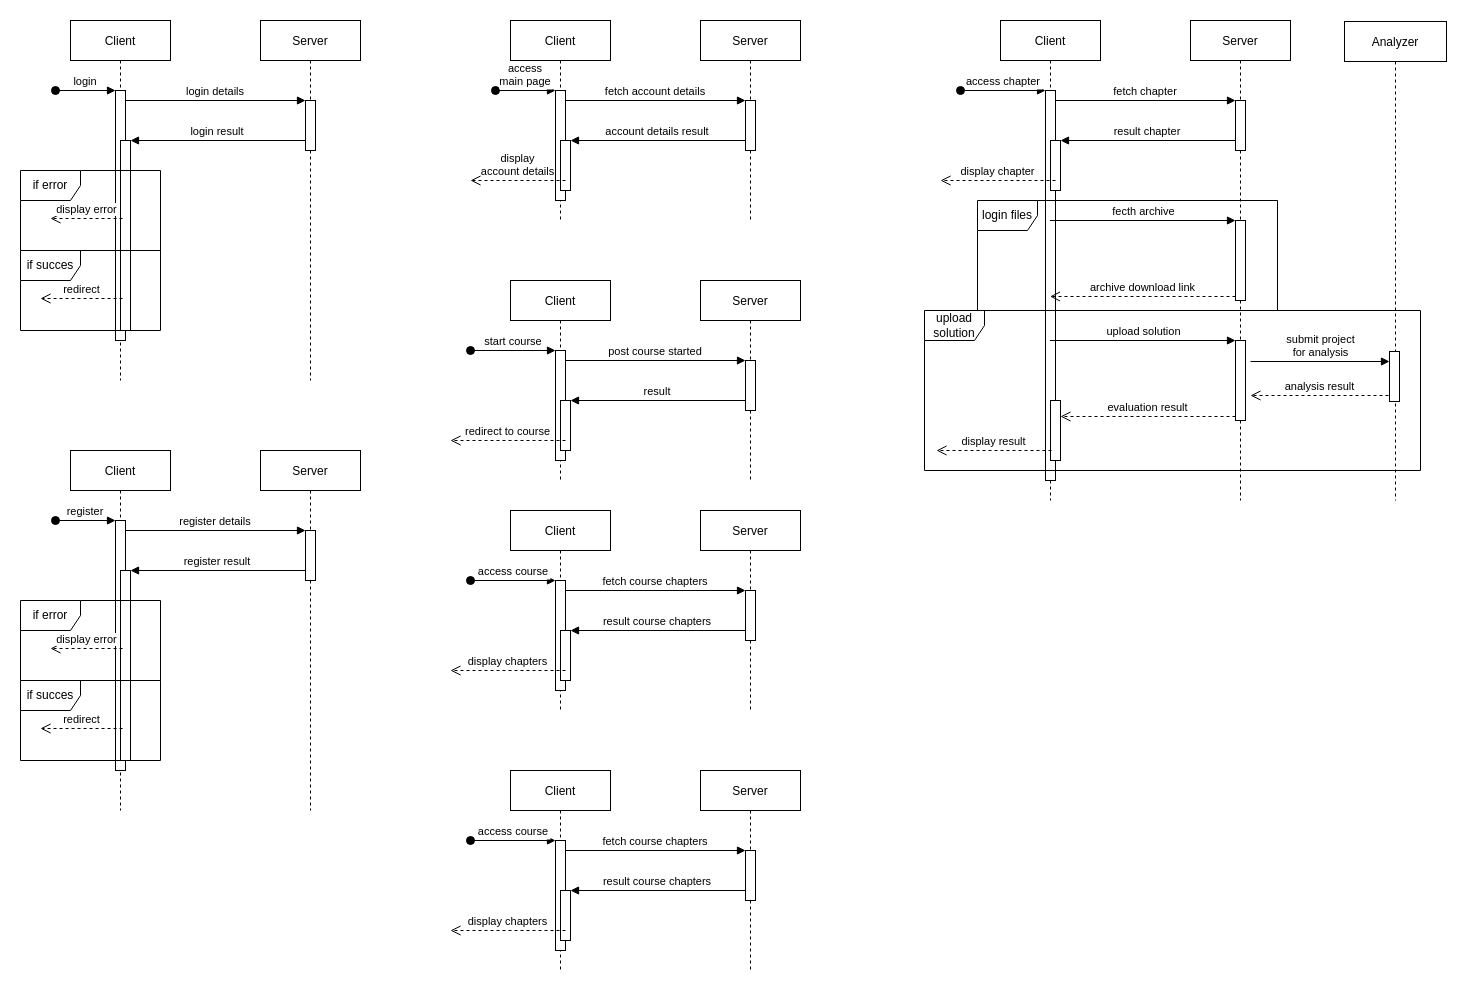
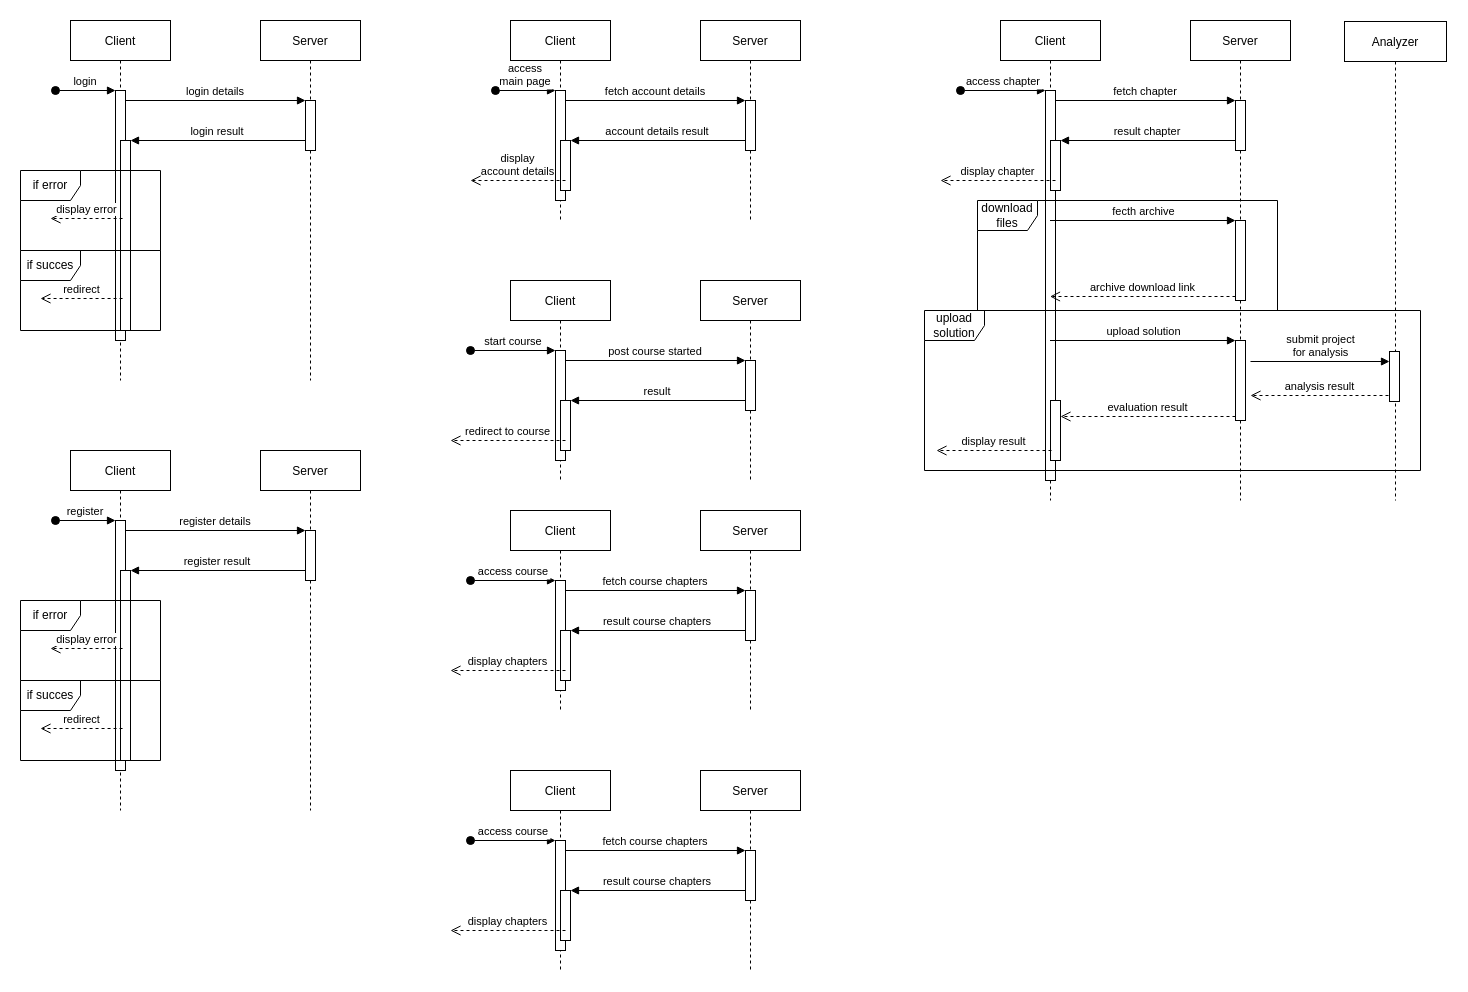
  <mxCell id="0" />
  <mxCell id="1" parent="0" />
  <mxCell id="2" value="Client" style="shape=umlLifeline;perimeter=lifelinePerimeter;container=1;collapsible=0;recursiveResize=0;rounded=0;shadow=0;strokeWidth=1;" parent="1" vertex="1"><mxGeometry x="70" y="20" width="100" height="360" as="geometry" /></mxCell>
  <mxCell id="3" value="" style="points=[];perimeter=orthogonalPerimeter;rounded=0;shadow=0;strokeWidth=1;" parent="2" vertex="1"><mxGeometry x="45" y="70" width="10" height="250" as="geometry" /></mxCell>
  <mxCell id="4" value="login" style="verticalAlign=bottom;startArrow=oval;endArrow=block;startSize=8;shadow=0;strokeWidth=1;" parent="2" target="3" edge="1"><mxGeometry relative="1" as="geometry"><mxPoint x="-15" y="70" as="sourcePoint" /></mxGeometry></mxCell>
  <mxCell id="5" value="" style="points=[];perimeter=orthogonalPerimeter;rounded=0;shadow=0;strokeWidth=1;" parent="2" vertex="1"><mxGeometry x="50" y="120" width="10" height="190" as="geometry" /></mxCell>
  <mxCell id="6" value="if error" style="shape=umlFrame;whiteSpace=wrap;html=1;" vertex="1" parent="2"><mxGeometry x="-50" y="150" width="140" height="80" as="geometry" /></mxCell>
  <mxCell id="7" value="display error" style="html=1;verticalAlign=bottom;endArrow=open;dashed=1;endSize=8;rounded=0;exitX=0.729;exitY=0.6;exitDx=0;exitDy=0;exitPerimeter=0;" edge="1" parent="2" source="6"><mxGeometry relative="1" as="geometry"><mxPoint x="70" y="630" as="sourcePoint" /><mxPoint x="-20" y="198" as="targetPoint" /></mxGeometry></mxCell>
  <mxCell id="8" value="if succes" style="shape=umlFrame;whiteSpace=wrap;html=1;" vertex="1" parent="2"><mxGeometry x="-50" y="230" width="140" height="80" as="geometry" /></mxCell>
  <mxCell id="9" value="redirect" style="html=1;verticalAlign=bottom;endArrow=open;dashed=1;endSize=8;rounded=0;exitX=0.729;exitY=0.6;exitDx=0;exitDy=0;exitPerimeter=0;" edge="1" parent="2" source="8"><mxGeometry relative="1" as="geometry"><mxPoint x="-50" y="630" as="sourcePoint" /><mxPoint x="-30" y="278" as="targetPoint" /></mxGeometry></mxCell>
  <mxCell id="10" value="Server" style="shape=umlLifeline;perimeter=lifelinePerimeter;container=1;collapsible=0;recursiveResize=0;rounded=0;shadow=0;strokeWidth=1;" parent="1" vertex="1"><mxGeometry x="260" y="20" width="100" height="360" as="geometry" /></mxCell>
  <mxCell id="11" value="" style="points=[];perimeter=orthogonalPerimeter;rounded=0;shadow=0;strokeWidth=1;" parent="10" vertex="1"><mxGeometry x="45" y="80" width="10" height="50" as="geometry" /></mxCell>
  <mxCell id="12" value="login details" style="verticalAlign=bottom;endArrow=block;entryX=0;entryY=0;shadow=0;strokeWidth=1;" parent="1" source="3" target="11" edge="1"><mxGeometry relative="1" as="geometry"><mxPoint x="235" y="100" as="sourcePoint" /></mxGeometry></mxCell>
  <mxCell id="13" value="login result" style="verticalAlign=bottom;endArrow=block;entryX=1;entryY=0;shadow=0;strokeWidth=1;" parent="1" source="11" target="5" edge="1"><mxGeometry relative="1" as="geometry"><mxPoint x="200" y="140" as="sourcePoint" /></mxGeometry></mxCell>
  <mxCell id="14" value="Client" style="shape=umlLifeline;perimeter=lifelinePerimeter;container=1;collapsible=0;recursiveResize=0;rounded=0;shadow=0;strokeWidth=1;" vertex="1" parent="1"><mxGeometry x="70" y="450" width="100" height="360" as="geometry" /></mxCell>
  <mxCell id="15" value="" style="points=[];perimeter=orthogonalPerimeter;rounded=0;shadow=0;strokeWidth=1;" vertex="1" parent="14"><mxGeometry x="45" y="70" width="10" height="250" as="geometry" /></mxCell>
  <mxCell id="16" value="register" style="verticalAlign=bottom;startArrow=oval;endArrow=block;startSize=8;shadow=0;strokeWidth=1;" edge="1" parent="14" target="15"><mxGeometry relative="1" as="geometry"><mxPoint x="-15" y="70" as="sourcePoint" /></mxGeometry></mxCell>
  <mxCell id="17" value="" style="points=[];perimeter=orthogonalPerimeter;rounded=0;shadow=0;strokeWidth=1;" vertex="1" parent="14"><mxGeometry x="50" y="120" width="10" height="190" as="geometry" /></mxCell>
  <mxCell id="18" value="if error" style="shape=umlFrame;whiteSpace=wrap;html=1;" vertex="1" parent="14"><mxGeometry x="-50" y="150" width="140" height="80" as="geometry" /></mxCell>
  <mxCell id="19" value="display error" style="html=1;verticalAlign=bottom;endArrow=open;dashed=1;endSize=8;rounded=0;exitX=0.729;exitY=0.6;exitDx=0;exitDy=0;exitPerimeter=0;" edge="1" parent="14" source="18"><mxGeometry relative="1" as="geometry"><mxPoint x="70" y="630" as="sourcePoint" /><mxPoint x="-20" y="198" as="targetPoint" /></mxGeometry></mxCell>
  <mxCell id="20" value="if succes" style="shape=umlFrame;whiteSpace=wrap;html=1;" vertex="1" parent="14"><mxGeometry x="-50" y="230" width="140" height="80" as="geometry" /></mxCell>
  <mxCell id="21" value="redirect" style="html=1;verticalAlign=bottom;endArrow=open;dashed=1;endSize=8;rounded=0;exitX=0.729;exitY=0.6;exitDx=0;exitDy=0;exitPerimeter=0;" edge="1" parent="14" source="20"><mxGeometry relative="1" as="geometry"><mxPoint x="-50" y="630" as="sourcePoint" /><mxPoint x="-30" y="278" as="targetPoint" /></mxGeometry></mxCell>
  <mxCell id="22" value="Server" style="shape=umlLifeline;perimeter=lifelinePerimeter;container=1;collapsible=0;recursiveResize=0;rounded=0;shadow=0;strokeWidth=1;" vertex="1" parent="1"><mxGeometry x="260" y="450" width="100" height="360" as="geometry" /></mxCell>
  <mxCell id="23" value="" style="points=[];perimeter=orthogonalPerimeter;rounded=0;shadow=0;strokeWidth=1;" vertex="1" parent="22"><mxGeometry x="45" y="80" width="10" height="50" as="geometry" /></mxCell>
  <mxCell id="24" value="register details" style="verticalAlign=bottom;endArrow=block;entryX=0;entryY=0;shadow=0;strokeWidth=1;" edge="1" parent="1" source="15" target="23"><mxGeometry relative="1" as="geometry"><mxPoint x="235" y="530" as="sourcePoint" /></mxGeometry></mxCell>
  <mxCell id="25" value="register result" style="verticalAlign=bottom;endArrow=block;entryX=1;entryY=0;shadow=0;strokeWidth=1;" edge="1" parent="1" source="23" target="17"><mxGeometry relative="1" as="geometry"><mxPoint x="200" y="570" as="sourcePoint" /></mxGeometry></mxCell>
  <mxCell id="26" value="Client" style="shape=umlLifeline;perimeter=lifelinePerimeter;container=1;collapsible=0;recursiveResize=0;rounded=0;shadow=0;strokeWidth=1;" vertex="1" parent="1"><mxGeometry x="510" y="20" width="100" height="200" as="geometry" /></mxCell>
  <mxCell id="27" value="" style="points=[];perimeter=orthogonalPerimeter;rounded=0;shadow=0;strokeWidth=1;" vertex="1" parent="26"><mxGeometry x="45" y="70" width="10" height="110" as="geometry" /></mxCell>
  <mxCell id="28" value="access&#10;main page" style="verticalAlign=bottom;startArrow=oval;endArrow=block;startSize=8;shadow=0;strokeWidth=1;" edge="1" parent="26" target="27"><mxGeometry relative="1" as="geometry"><mxPoint x="-15" y="70" as="sourcePoint" /></mxGeometry></mxCell>
  <mxCell id="29" value="" style="points=[];perimeter=orthogonalPerimeter;rounded=0;shadow=0;strokeWidth=1;" vertex="1" parent="26"><mxGeometry x="50" y="120" width="10" height="50" as="geometry" /></mxCell>
  <mxCell id="30" value="display&lt;br&gt;account details" style="html=1;verticalAlign=bottom;endArrow=open;dashed=1;endSize=8;rounded=0;exitX=0.729;exitY=0.6;exitDx=0;exitDy=0;exitPerimeter=0;" edge="1" parent="26"><mxGeometry relative="1" as="geometry"><mxPoint x="55.0" y="160" as="sourcePoint" /><mxPoint x="-40" y="160" as="targetPoint" /></mxGeometry></mxCell>
  <mxCell id="31" value="Server" style="shape=umlLifeline;perimeter=lifelinePerimeter;container=1;collapsible=0;recursiveResize=0;rounded=0;shadow=0;strokeWidth=1;" vertex="1" parent="1"><mxGeometry x="700" y="20" width="100" height="200" as="geometry" /></mxCell>
  <mxCell id="32" value="" style="points=[];perimeter=orthogonalPerimeter;rounded=0;shadow=0;strokeWidth=1;" vertex="1" parent="31"><mxGeometry x="45" y="80" width="10" height="50" as="geometry" /></mxCell>
  <mxCell id="33" value="fetch account details" style="verticalAlign=bottom;endArrow=block;entryX=0;entryY=0;shadow=0;strokeWidth=1;" edge="1" parent="1" source="27" target="32"><mxGeometry relative="1" as="geometry"><mxPoint x="675" y="100" as="sourcePoint" /></mxGeometry></mxCell>
  <mxCell id="34" value="account details result" style="verticalAlign=bottom;endArrow=block;entryX=1;entryY=0;shadow=0;strokeWidth=1;" edge="1" parent="1" source="32" target="29"><mxGeometry relative="1" as="geometry"><mxPoint x="640" y="140" as="sourcePoint" /></mxGeometry></mxCell>
  <mxCell id="35" value="Client" style="shape=umlLifeline;perimeter=lifelinePerimeter;container=1;collapsible=0;recursiveResize=0;rounded=0;shadow=0;strokeWidth=1;" vertex="1" parent="1"><mxGeometry x="510" y="280" width="100" height="200" as="geometry" /></mxCell>
  <mxCell id="36" value="" style="points=[];perimeter=orthogonalPerimeter;rounded=0;shadow=0;strokeWidth=1;" vertex="1" parent="35"><mxGeometry x="45" y="70" width="10" height="110" as="geometry" /></mxCell>
  <mxCell id="37" value="start course" style="verticalAlign=bottom;startArrow=oval;endArrow=block;startSize=8;shadow=0;strokeWidth=1;" edge="1" parent="35" target="36"><mxGeometry relative="1" as="geometry"><mxPoint x="-40" y="70" as="sourcePoint" /></mxGeometry></mxCell>
  <mxCell id="38" value="" style="points=[];perimeter=orthogonalPerimeter;rounded=0;shadow=0;strokeWidth=1;" vertex="1" parent="35"><mxGeometry x="50" y="120" width="10" height="50" as="geometry" /></mxCell>
  <mxCell id="39" value="redirect to course" style="html=1;verticalAlign=bottom;endArrow=open;dashed=1;endSize=8;rounded=0;exitX=0.729;exitY=0.6;exitDx=0;exitDy=0;exitPerimeter=0;" edge="1" parent="35"><mxGeometry relative="1" as="geometry"><mxPoint x="55.0" y="160" as="sourcePoint" /><mxPoint x="-60" y="160" as="targetPoint" /></mxGeometry></mxCell>
  <mxCell id="40" value="Server" style="shape=umlLifeline;perimeter=lifelinePerimeter;container=1;collapsible=0;recursiveResize=0;rounded=0;shadow=0;strokeWidth=1;" vertex="1" parent="1"><mxGeometry x="700" y="280" width="100" height="200" as="geometry" /></mxCell>
  <mxCell id="41" value="" style="points=[];perimeter=orthogonalPerimeter;rounded=0;shadow=0;strokeWidth=1;" vertex="1" parent="40"><mxGeometry x="45" y="80" width="10" height="50" as="geometry" /></mxCell>
  <mxCell id="42" value="post course started" style="verticalAlign=bottom;endArrow=block;entryX=0;entryY=0;shadow=0;strokeWidth=1;" edge="1" parent="1" source="36" target="41"><mxGeometry relative="1" as="geometry"><mxPoint x="675" y="360" as="sourcePoint" /></mxGeometry></mxCell>
  <mxCell id="43" value="result" style="verticalAlign=bottom;endArrow=block;entryX=1;entryY=0;shadow=0;strokeWidth=1;" edge="1" parent="1" source="41" target="38"><mxGeometry relative="1" as="geometry"><mxPoint x="640" y="400" as="sourcePoint" /></mxGeometry></mxCell>
  <mxCell id="44" value="Client" style="shape=umlLifeline;perimeter=lifelinePerimeter;container=1;collapsible=0;recursiveResize=0;rounded=0;shadow=0;strokeWidth=1;" vertex="1" parent="1"><mxGeometry x="510" y="510" width="100" height="200" as="geometry" /></mxCell>
  <mxCell id="45" value="" style="points=[];perimeter=orthogonalPerimeter;rounded=0;shadow=0;strokeWidth=1;" vertex="1" parent="44"><mxGeometry x="45" y="70" width="10" height="110" as="geometry" /></mxCell>
  <mxCell id="46" value="access course" style="verticalAlign=bottom;startArrow=oval;endArrow=block;startSize=8;shadow=0;strokeWidth=1;" edge="1" parent="44" target="45"><mxGeometry relative="1" as="geometry"><mxPoint x="-40" y="70" as="sourcePoint" /></mxGeometry></mxCell>
  <mxCell id="47" value="" style="points=[];perimeter=orthogonalPerimeter;rounded=0;shadow=0;strokeWidth=1;" vertex="1" parent="44"><mxGeometry x="50" y="120" width="10" height="50" as="geometry" /></mxCell>
  <mxCell id="48" value="display chapters" style="html=1;verticalAlign=bottom;endArrow=open;dashed=1;endSize=8;rounded=0;exitX=0.729;exitY=0.6;exitDx=0;exitDy=0;exitPerimeter=0;" edge="1" parent="44"><mxGeometry relative="1" as="geometry"><mxPoint x="55.0" y="160" as="sourcePoint" /><mxPoint x="-60" y="160" as="targetPoint" /></mxGeometry></mxCell>
  <mxCell id="49" value="Server" style="shape=umlLifeline;perimeter=lifelinePerimeter;container=1;collapsible=0;recursiveResize=0;rounded=0;shadow=0;strokeWidth=1;" vertex="1" parent="1"><mxGeometry x="700" y="510" width="100" height="200" as="geometry" /></mxCell>
  <mxCell id="50" value="" style="points=[];perimeter=orthogonalPerimeter;rounded=0;shadow=0;strokeWidth=1;" vertex="1" parent="49"><mxGeometry x="45" y="80" width="10" height="50" as="geometry" /></mxCell>
  <mxCell id="51" value="fetch course chapters" style="verticalAlign=bottom;endArrow=block;entryX=0;entryY=0;shadow=0;strokeWidth=1;" edge="1" parent="1" source="45" target="50"><mxGeometry relative="1" as="geometry"><mxPoint x="675" y="590" as="sourcePoint" /></mxGeometry></mxCell>
  <mxCell id="52" value="result course chapters" style="verticalAlign=bottom;endArrow=block;entryX=1;entryY=0;shadow=0;strokeWidth=1;" edge="1" parent="1" source="50" target="47"><mxGeometry relative="1" as="geometry"><mxPoint x="640" y="630" as="sourcePoint" /></mxGeometry></mxCell>
  <mxCell id="53" value="Client" style="shape=umlLifeline;perimeter=lifelinePerimeter;container=1;collapsible=0;recursiveResize=0;rounded=0;shadow=0;strokeWidth=1;" vertex="1" parent="1"><mxGeometry x="510" y="770" width="100" height="200" as="geometry" /></mxCell>
  <mxCell id="54" value="" style="points=[];perimeter=orthogonalPerimeter;rounded=0;shadow=0;strokeWidth=1;" vertex="1" parent="53"><mxGeometry x="45" y="70" width="10" height="110" as="geometry" /></mxCell>
  <mxCell id="55" value="access course" style="verticalAlign=bottom;startArrow=oval;endArrow=block;startSize=8;shadow=0;strokeWidth=1;" edge="1" parent="53" target="54"><mxGeometry relative="1" as="geometry"><mxPoint x="-40" y="70" as="sourcePoint" /></mxGeometry></mxCell>
  <mxCell id="56" value="" style="points=[];perimeter=orthogonalPerimeter;rounded=0;shadow=0;strokeWidth=1;" vertex="1" parent="53"><mxGeometry x="50" y="120" width="10" height="50" as="geometry" /></mxCell>
  <mxCell id="57" value="display chapters" style="html=1;verticalAlign=bottom;endArrow=open;dashed=1;endSize=8;rounded=0;exitX=0.729;exitY=0.6;exitDx=0;exitDy=0;exitPerimeter=0;" edge="1" parent="53"><mxGeometry relative="1" as="geometry"><mxPoint x="55.0" y="160" as="sourcePoint" /><mxPoint x="-60" y="160" as="targetPoint" /></mxGeometry></mxCell>
  <mxCell id="58" value="Server" style="shape=umlLifeline;perimeter=lifelinePerimeter;container=1;collapsible=0;recursiveResize=0;rounded=0;shadow=0;strokeWidth=1;" vertex="1" parent="1"><mxGeometry x="700" y="770" width="100" height="200" as="geometry" /></mxCell>
  <mxCell id="59" value="" style="points=[];perimeter=orthogonalPerimeter;rounded=0;shadow=0;strokeWidth=1;" vertex="1" parent="58"><mxGeometry x="45" y="80" width="10" height="50" as="geometry" /></mxCell>
  <mxCell id="60" value="fetch course chapters" style="verticalAlign=bottom;endArrow=block;entryX=0;entryY=0;shadow=0;strokeWidth=1;" edge="1" parent="1" source="54" target="59"><mxGeometry relative="1" as="geometry"><mxPoint x="675" y="850" as="sourcePoint" /></mxGeometry></mxCell>
  <mxCell id="61" value="result course chapters" style="verticalAlign=bottom;endArrow=block;entryX=1;entryY=0;shadow=0;strokeWidth=1;" edge="1" parent="1" source="59" target="56"><mxGeometry relative="1" as="geometry"><mxPoint x="640" y="890" as="sourcePoint" /></mxGeometry></mxCell>
  <mxCell id="62" value="Client" style="shape=umlLifeline;perimeter=lifelinePerimeter;container=1;collapsible=0;recursiveResize=0;rounded=0;shadow=0;strokeWidth=1;" vertex="1" parent="1"><mxGeometry x="1000" y="20" width="100" height="480" as="geometry" /></mxCell>
  <mxCell id="63" value="" style="points=[];perimeter=orthogonalPerimeter;rounded=0;shadow=0;strokeWidth=1;" vertex="1" parent="62"><mxGeometry x="45" y="70" width="10" height="390" as="geometry" /></mxCell>
  <mxCell id="64" value="access chapter" style="verticalAlign=bottom;startArrow=oval;endArrow=block;startSize=8;shadow=0;strokeWidth=1;" edge="1" parent="62" target="63"><mxGeometry relative="1" as="geometry"><mxPoint x="-40" y="70" as="sourcePoint" /></mxGeometry></mxCell>
  <mxCell id="65" value="" style="points=[];perimeter=orthogonalPerimeter;rounded=0;shadow=0;strokeWidth=1;" vertex="1" parent="62"><mxGeometry x="50" y="120" width="10" height="50" as="geometry" /></mxCell>
  <mxCell id="66" value="display chapter" style="html=1;verticalAlign=bottom;endArrow=open;dashed=1;endSize=8;rounded=0;exitX=0.729;exitY=0.6;exitDx=0;exitDy=0;exitPerimeter=0;" edge="1" parent="62"><mxGeometry relative="1" as="geometry"><mxPoint x="55.0" y="160" as="sourcePoint" /><mxPoint x="-60" y="160" as="targetPoint" /></mxGeometry></mxCell>
  <mxCell id="67" value="" style="html=1;points=[];perimeter=orthogonalPerimeter;" vertex="1" parent="62"><mxGeometry x="50" y="380" width="10" height="60" as="geometry" /></mxCell>
  <mxCell id="68" value="Server" style="shape=umlLifeline;perimeter=lifelinePerimeter;container=1;collapsible=0;recursiveResize=0;rounded=0;shadow=0;strokeWidth=1;" vertex="1" parent="1"><mxGeometry x="1190" y="20" width="100" height="480" as="geometry" /></mxCell>
  <mxCell id="69" value="" style="points=[];perimeter=orthogonalPerimeter;rounded=0;shadow=0;strokeWidth=1;" vertex="1" parent="68"><mxGeometry x="45" y="80" width="10" height="50" as="geometry" /></mxCell>
  <mxCell id="70" value="" style="html=1;points=[];perimeter=orthogonalPerimeter;" vertex="1" parent="68"><mxGeometry x="45" y="200" width="10" height="80" as="geometry" /></mxCell>
  <mxCell id="71" value="" style="html=1;points=[];perimeter=orthogonalPerimeter;" vertex="1" parent="68"><mxGeometry x="45" y="320" width="10" height="80" as="geometry" /></mxCell>
  <mxCell id="72" value="fetch chapter" style="verticalAlign=bottom;endArrow=block;entryX=0;entryY=0;shadow=0;strokeWidth=1;" edge="1" parent="1" source="63" target="69"><mxGeometry relative="1" as="geometry"><mxPoint x="1165" y="100" as="sourcePoint" /></mxGeometry></mxCell>
  <mxCell id="73" value="result chapter" style="verticalAlign=bottom;endArrow=block;entryX=1;entryY=0;shadow=0;strokeWidth=1;" edge="1" parent="1" source="69" target="65"><mxGeometry relative="1" as="geometry"><mxPoint x="1130" y="140" as="sourcePoint" /></mxGeometry></mxCell>
- <mxCell id="74" value="login files" style="shape=umlFrame;whiteSpace=wrap;html=1;" vertex="1" parent="1"><mxGeometry x="977" y="200" width="300" height="110" as="geometry" /></mxCell>
+ <mxCell id="74" value="download files" style="shape=umlFrame;whiteSpace=wrap;html=1;" vertex="1" parent="1"><mxGeometry x="977" y="200" width="300" height="110" as="geometry" /></mxCell>
  <mxCell id="75" value="fecth archive" style="html=1;verticalAlign=bottom;endArrow=block;entryX=0;entryY=0;rounded=0;" edge="1" target="70" parent="1" source="62"><mxGeometry relative="1" as="geometry"><mxPoint x="1165" y="220" as="sourcePoint" /></mxGeometry></mxCell>
  <mxCell id="76" value="archive download link" style="html=1;verticalAlign=bottom;endArrow=open;dashed=1;endSize=8;exitX=0;exitY=0.95;rounded=0;" edge="1" source="70" parent="1" target="62"><mxGeometry relative="1" as="geometry"><mxPoint x="1165" y="296" as="targetPoint" /></mxGeometry></mxCell>
  <mxCell id="77" value="upload solution" style="html=1;verticalAlign=bottom;endArrow=block;entryX=0;entryY=0;rounded=0;" edge="1" target="71" parent="1" source="62"><mxGeometry relative="1" as="geometry"><mxPoint x="1165" y="340" as="sourcePoint" /></mxGeometry></mxCell>
  <mxCell id="78" value="evaluation result" style="html=1;verticalAlign=bottom;endArrow=open;dashed=1;endSize=8;exitX=0;exitY=0.95;rounded=0;" edge="1" source="71" parent="1"><mxGeometry relative="1" as="geometry"><mxPoint x="1060" y="416" as="targetPoint" /></mxGeometry></mxCell>
  <mxCell id="79" value="display result" style="html=1;verticalAlign=bottom;endArrow=open;dashed=1;endSize=8;rounded=0;exitX=0.729;exitY=0.6;exitDx=0;exitDy=0;exitPerimeter=0;" edge="1" parent="1"><mxGeometry relative="1" as="geometry"><mxPoint x="1051" y="450" as="sourcePoint" /><mxPoint x="936" y="450" as="targetPoint" /></mxGeometry></mxCell>
  <mxCell id="80" value="Analyzer" style="shape=umlLifeline;perimeter=lifelinePerimeter;container=1;collapsible=0;recursiveResize=0;rounded=0;shadow=0;strokeWidth=1;" vertex="1" parent="1"><mxGeometry x="1344" y="21" width="102" height="479" as="geometry" /></mxCell>
  <mxCell id="81" value="" style="html=1;points=[];perimeter=orthogonalPerimeter;" vertex="1" parent="80"><mxGeometry x="45" y="330" width="10" height="50" as="geometry" /></mxCell>
  <mxCell id="82" value="submit project&lt;br&gt;for analysis" style="html=1;verticalAlign=bottom;endArrow=block;entryX=0;entryY=0;rounded=0;" edge="1" parent="1"><mxGeometry relative="1" as="geometry"><mxPoint x="1250" y="361" as="sourcePoint" /><mxPoint x="1389" y="361" as="targetPoint" /></mxGeometry></mxCell>
  <mxCell id="83" value="analysis result" style="html=1;verticalAlign=bottom;endArrow=open;dashed=1;endSize=8;exitX=0;exitY=0.95;rounded=0;" edge="1" parent="1"><mxGeometry relative="1" as="geometry"><mxPoint x="1250" y="395" as="targetPoint" /><mxPoint x="1388" y="395" as="sourcePoint" /></mxGeometry></mxCell>
  <mxCell id="84" value="upload solution" style="shape=umlFrame;whiteSpace=wrap;html=1;" vertex="1" parent="1"><mxGeometry x="924" y="310" width="496" height="160" as="geometry" /></mxCell>
